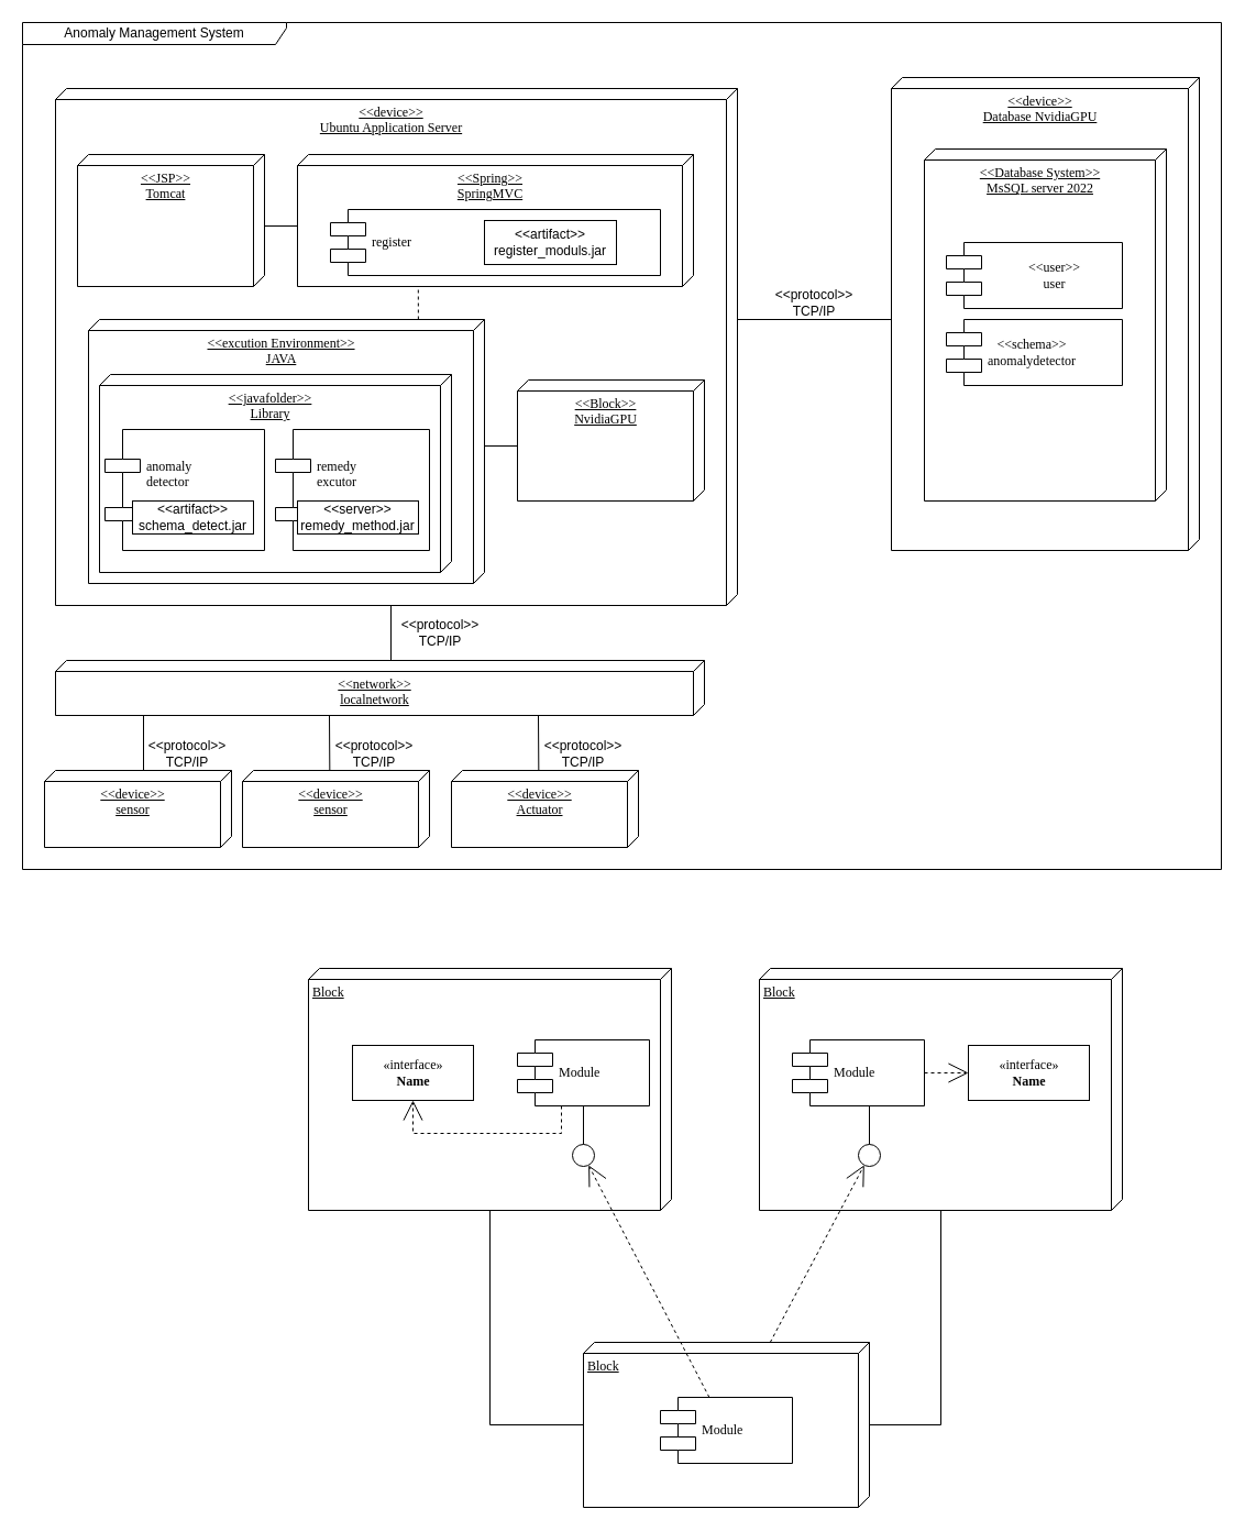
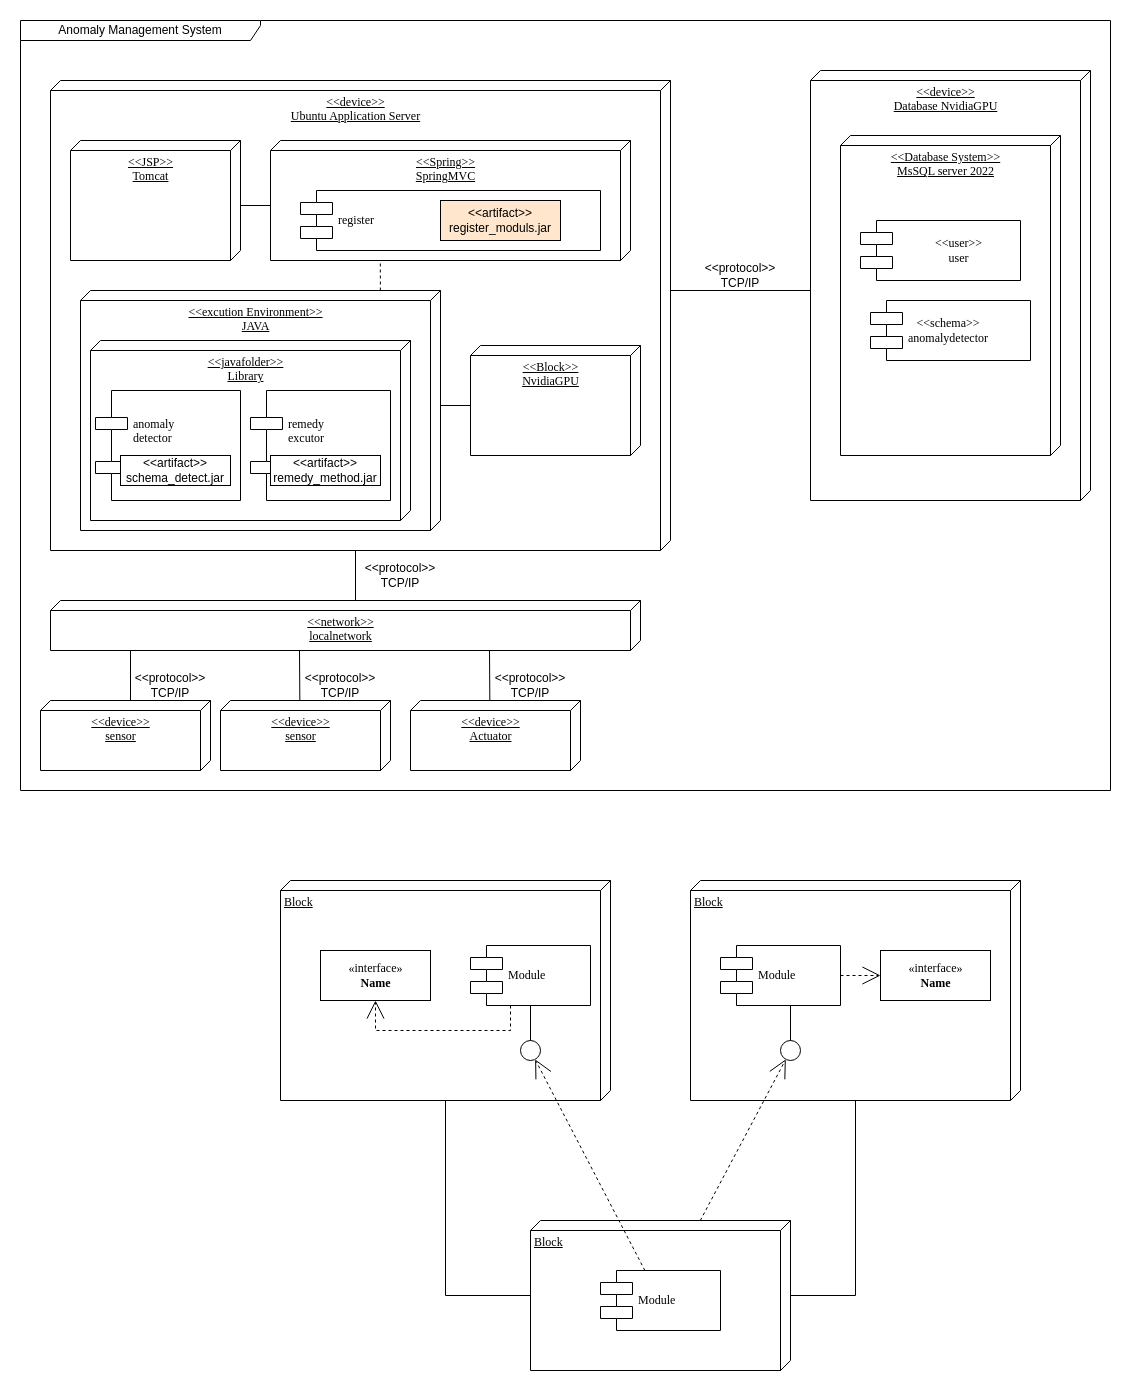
  <mxCell id="0" />
  <mxCell id="1" parent="0" />
  <mxCell id="2" value="Block" style="verticalAlign=top;align=left;spacingTop=8;spacingLeft=2;spacingRight=12;shape=cube;size=10;direction=south;fontStyle=4;html=1;rounded=0;shadow=0;comic=0;labelBackgroundColor=none;strokeWidth=1;fontFamily=Verdana;fontSize=12" parent="1" vertex="1"><mxGeometry x="280" y="880" width="330" height="220" as="geometry" /></mxCell>
  <mxCell id="3" value="Block" style="verticalAlign=top;align=left;spacingTop=8;spacingLeft=2;spacingRight=12;shape=cube;size=10;direction=south;fontStyle=4;html=1;rounded=0;shadow=0;comic=0;labelBackgroundColor=none;strokeWidth=1;fontFamily=Verdana;fontSize=12" parent="1" vertex="1"><mxGeometry x="690" y="880" width="330" height="220" as="geometry" /></mxCell>
  <mxCell id="4" value="Block" style="verticalAlign=top;align=left;spacingTop=8;spacingLeft=2;spacingRight=12;shape=cube;size=10;direction=south;fontStyle=4;html=1;rounded=0;shadow=0;comic=0;labelBackgroundColor=none;strokeWidth=1;fontFamily=Verdana;fontSize=12" parent="1" vertex="1"><mxGeometry x="530" y="1220" width="260" height="150" as="geometry" /></mxCell>
  <mxCell id="5" value="&amp;laquo;interface&amp;raquo;&lt;br&gt;&lt;b&gt;Name&lt;/b&gt;" style="html=1;rounded=0;shadow=0;comic=0;labelBackgroundColor=none;strokeWidth=1;fontFamily=Verdana;fontSize=12;align=center;" parent="1" vertex="1"><mxGeometry x="320" y="950" width="110" height="50" as="geometry" /></mxCell>
  <mxCell id="6" value="Module" style="shape=component;align=left;spacingLeft=36;rounded=0;shadow=0;comic=0;labelBackgroundColor=none;strokeWidth=1;fontFamily=Verdana;fontSize=12;html=1;" parent="1" vertex="1"><mxGeometry x="470" y="945" width="120" height="60" as="geometry" /></mxCell>
  <mxCell id="7" value="" style="ellipse;whiteSpace=wrap;html=1;rounded=0;shadow=0;comic=0;labelBackgroundColor=none;strokeWidth=1;fontFamily=Verdana;fontSize=12;align=center;" parent="1" vertex="1"><mxGeometry x="520" y="1040" width="20" height="20" as="geometry" /></mxCell>
  <mxCell id="8" value="Module" style="shape=component;align=left;spacingLeft=36;rounded=0;shadow=0;comic=0;labelBackgroundColor=none;strokeWidth=1;fontFamily=Verdana;fontSize=12;html=1;" parent="1" vertex="1"><mxGeometry x="720" y="945" width="120" height="60" as="geometry" /></mxCell>
  <mxCell id="9" value="&amp;laquo;interface&amp;raquo;&lt;br&gt;&lt;b&gt;Name&lt;/b&gt;" style="html=1;rounded=0;shadow=0;comic=0;labelBackgroundColor=none;strokeWidth=1;fontFamily=Verdana;fontSize=12;align=center;" parent="1" vertex="1"><mxGeometry x="880" y="950" width="110" height="50" as="geometry" /></mxCell>
  <mxCell id="10" value="" style="ellipse;whiteSpace=wrap;html=1;rounded=0;shadow=0;comic=0;labelBackgroundColor=none;strokeWidth=1;fontFamily=Verdana;fontSize=12;align=center;" parent="1" vertex="1"><mxGeometry x="780" y="1040" width="20" height="20" as="geometry" /></mxCell>
  <mxCell id="11" value="Module" style="shape=component;align=left;spacingLeft=36;rounded=0;shadow=0;comic=0;labelBackgroundColor=none;strokeWidth=1;fontFamily=Verdana;fontSize=12;html=1;" parent="1" vertex="1"><mxGeometry x="600" y="1270" width="120" height="60" as="geometry" /></mxCell>
  <mxCell id="12" style="edgeStyle=none;rounded=0;html=1;dashed=1;labelBackgroundColor=none;startArrow=none;startFill=0;startSize=8;endArrow=open;endFill=0;endSize=16;fontFamily=Verdana;fontSize=12;" parent="1" source="11" target="7" edge="1"><mxGeometry relative="1" as="geometry" /></mxCell>
  <mxCell id="13" style="edgeStyle=none;rounded=0;html=1;dashed=1;labelBackgroundColor=none;startArrow=none;startFill=0;startSize=8;endArrow=open;endFill=0;endSize=16;fontFamily=Verdana;fontSize=12;" parent="1" source="4" target="10" edge="1"><mxGeometry relative="1" as="geometry" /></mxCell>
  <mxCell id="14" style="edgeStyle=elbowEdgeStyle;rounded=0;html=1;labelBackgroundColor=none;startArrow=none;startFill=0;startSize=8;endArrow=none;endFill=0;endSize=16;fontFamily=Verdana;fontSize=12;" parent="1" source="10" target="8" edge="1"><mxGeometry relative="1" as="geometry" /></mxCell>
  <mxCell id="15" style="edgeStyle=elbowEdgeStyle;rounded=0;html=1;labelBackgroundColor=none;startArrow=none;startFill=0;startSize=8;endArrow=none;endFill=0;endSize=16;fontFamily=Verdana;fontSize=12;" parent="1" source="7" target="6" edge="1"><mxGeometry relative="1" as="geometry" /></mxCell>
  <mxCell id="16" style="edgeStyle=orthogonalEdgeStyle;rounded=0;html=1;labelBackgroundColor=none;startArrow=none;startFill=0;startSize=8;endArrow=open;endFill=0;endSize=16;fontFamily=Verdana;fontSize=12;dashed=1;" parent="1" source="6" target="5" edge="1"><mxGeometry relative="1" as="geometry"><Array as="points"><mxPoint x="510" y="1030" /><mxPoint x="375" y="1030" /></Array></mxGeometry></mxCell>
  <mxCell id="17" style="edgeStyle=orthogonalEdgeStyle;rounded=0;html=1;dashed=1;labelBackgroundColor=none;startArrow=none;startFill=0;startSize=8;endArrow=open;endFill=0;endSize=16;fontFamily=Verdana;fontSize=12;" parent="1" source="8" target="9" edge="1"><mxGeometry relative="1" as="geometry" /></mxCell>
  <mxCell id="18" style="edgeStyle=orthogonalEdgeStyle;rounded=0;html=1;labelBackgroundColor=none;startArrow=none;startFill=0;startSize=8;endArrow=none;endFill=0;endSize=16;fontFamily=Verdana;fontSize=12;" parent="1" source="4" target="3" edge="1"><mxGeometry relative="1" as="geometry"><Array as="points"><mxPoint x="855" y="1295" /></Array></mxGeometry></mxCell>
  <mxCell id="19" style="edgeStyle=orthogonalEdgeStyle;rounded=0;html=1;labelBackgroundColor=none;startArrow=none;startFill=0;startSize=8;endArrow=none;endFill=0;endSize=16;fontFamily=Verdana;fontSize=12;" parent="1" source="4" target="2" edge="1"><mxGeometry relative="1" as="geometry"><Array as="points"><mxPoint x="445" y="1295" /></Array></mxGeometry></mxCell>
  <mxCell id="20" value="&amp;lt;&amp;lt;device&amp;gt;&amp;gt; &lt;br&gt;Ubuntu Application Server" style="verticalAlign=top;align=center;spacingTop=8;spacingLeft=2;spacingRight=12;shape=cube;size=10;direction=south;fontStyle=4;html=1;rounded=0;shadow=0;comic=0;labelBackgroundColor=none;strokeWidth=1;fontFamily=Verdana;fontSize=12" vertex="1" parent="1"><mxGeometry x="50" y="80" width="620" height="470" as="geometry" /></mxCell>
  <mxCell id="21" value="Anomaly Management System" style="shape=umlFrame;whiteSpace=wrap;html=1;pointerEvents=0;width=240;height=20;" vertex="1" parent="1"><mxGeometry x="20" y="20" width="1090" height="770" as="geometry" /></mxCell>
  <mxCell id="22" value="&amp;lt;&amp;lt;JSP&amp;gt;&amp;gt;&lt;br&gt;Tomcat" style="verticalAlign=top;align=center;spacingTop=8;spacingLeft=2;spacingRight=12;shape=cube;size=10;direction=south;fontStyle=4;html=1;rounded=0;shadow=0;comic=0;labelBackgroundColor=none;strokeWidth=1;fontFamily=Verdana;fontSize=12" vertex="1" parent="1"><mxGeometry x="70" y="140" width="170" height="120" as="geometry" /></mxCell>
  <mxCell id="23" value="&amp;lt;&amp;lt;device&amp;gt;&amp;gt; &lt;br&gt;Database NvidiaGPU" style="verticalAlign=top;align=center;spacingTop=8;spacingLeft=2;spacingRight=12;shape=cube;size=10;direction=south;fontStyle=4;html=1;rounded=0;shadow=0;comic=0;labelBackgroundColor=none;strokeWidth=1;fontFamily=Verdana;fontSize=12" vertex="1" parent="1"><mxGeometry x="810" y="70" width="280" height="430" as="geometry" /></mxCell>
  <mxCell id="24" value="&amp;lt;&amp;lt;Database System&amp;gt;&amp;gt;&lt;br&gt;MsSQL server 2022" style="verticalAlign=top;align=center;spacingTop=8;spacingLeft=2;spacingRight=12;shape=cube;size=10;direction=south;fontStyle=4;html=1;rounded=0;shadow=0;comic=0;labelBackgroundColor=none;strokeWidth=1;fontFamily=Verdana;fontSize=12" vertex="1" parent="1"><mxGeometry x="840" y="135" width="220" height="320" as="geometry" /></mxCell>
  <mxCell id="25" value="&amp;lt;&amp;lt;Spring&amp;gt;&amp;gt;&lt;br&gt;SpringMVC" style="verticalAlign=top;align=center;spacingTop=8;spacingLeft=2;spacingRight=12;shape=cube;size=10;direction=south;fontStyle=4;html=1;rounded=0;shadow=0;comic=0;labelBackgroundColor=none;strokeWidth=1;fontFamily=Verdana;fontSize=12" vertex="1" parent="1"><mxGeometry x="270" y="140" width="360" height="120" as="geometry" /></mxCell>
  <mxCell id="26" value="" style="endArrow=none;html=1;rounded=0;exitX=0;exitY=0;exitDx=210;exitDy=0;exitPerimeter=0;entryX=0;entryY=0;entryDx=220;entryDy=280;entryPerimeter=0;" edge="1" parent="1" source="20" target="23"><mxGeometry width="50" height="50" relative="1" as="geometry"><mxPoint x="430" y="370" as="sourcePoint" /><mxPoint x="480" y="320" as="targetPoint" /></mxGeometry></mxCell>
  <mxCell id="27" value="&amp;lt;&amp;lt;protocol&amp;gt;&amp;gt;&lt;br&gt;TCP/IP" style="text;html=1;strokeColor=none;fillColor=none;align=center;verticalAlign=middle;whiteSpace=wrap;rounded=0;" vertex="1" parent="1"><mxGeometry x="710" y="260" width="60" height="30" as="geometry" /></mxCell>
  <mxCell id="28" value="&amp;lt;&amp;lt;device&amp;gt;&amp;gt;&lt;br&gt;sensor" style="verticalAlign=top;align=center;spacingTop=8;spacingLeft=2;spacingRight=12;shape=cube;size=10;direction=south;fontStyle=4;html=1;rounded=0;shadow=0;comic=0;labelBackgroundColor=none;strokeWidth=1;fontFamily=Verdana;fontSize=12" vertex="1" parent="1"><mxGeometry x="40" y="700" width="170" height="70" as="geometry" /></mxCell>
  <mxCell id="29" value="&amp;lt;&amp;lt;network&amp;gt;&amp;gt;&lt;br&gt;localnetwork" style="verticalAlign=top;align=center;spacingTop=8;spacingLeft=2;spacingRight=12;shape=cube;size=10;direction=south;fontStyle=4;html=1;rounded=0;shadow=0;comic=0;labelBackgroundColor=none;strokeWidth=1;fontFamily=Verdana;fontSize=12" vertex="1" parent="1"><mxGeometry x="50" y="600" width="590" height="50" as="geometry" /></mxCell>
  <mxCell id="30" value="" style="endArrow=none;html=1;rounded=0;exitX=0;exitY=0;exitDx=0;exitDy=80;exitPerimeter=0;" edge="1" parent="1" source="28"><mxGeometry width="50" height="50" relative="1" as="geometry"><mxPoint x="660" y="390" as="sourcePoint" /><mxPoint x="130" y="650" as="targetPoint" /></mxGeometry></mxCell>
  <mxCell id="31" value="" style="endArrow=none;html=1;rounded=0;exitX=0;exitY=0;exitDx=0;exitDy=80;exitPerimeter=0;" edge="1" parent="1"><mxGeometry width="50" height="50" relative="1" as="geometry"><mxPoint x="299.33" y="700" as="sourcePoint" /><mxPoint x="299" y="650" as="targetPoint" /></mxGeometry></mxCell>
  <mxCell id="32" value="&amp;lt;&amp;lt;protocol&amp;gt;&amp;gt;&lt;br&gt;TCP/IP" style="text;html=1;strokeColor=none;fillColor=none;align=center;verticalAlign=middle;whiteSpace=wrap;rounded=0;" vertex="1" parent="1"><mxGeometry x="310" y="670" width="60" height="30" as="geometry" /></mxCell>
  <mxCell id="33" value="&amp;lt;&amp;lt;protocol&amp;gt;&amp;gt;&lt;br&gt;TCP/IP" style="text;html=1;strokeColor=none;fillColor=none;align=center;verticalAlign=middle;whiteSpace=wrap;rounded=0;" vertex="1" parent="1"><mxGeometry x="140" y="670" width="60" height="30" as="geometry" /></mxCell>
  <mxCell id="34" value="register" style="shape=component;align=left;spacingLeft=36;rounded=0;shadow=0;comic=0;labelBackgroundColor=none;strokeWidth=1;fontFamily=Verdana;fontSize=12;html=1;" vertex="1" parent="1"><mxGeometry x="300" y="190" width="300" height="60" as="geometry" /></mxCell>
  <mxCell id="35" value="&amp;lt;&amp;lt;device&amp;gt;&amp;gt;&lt;br&gt;sensor" style="verticalAlign=top;align=center;spacingTop=8;spacingLeft=2;spacingRight=12;shape=cube;size=10;direction=south;fontStyle=4;html=1;rounded=0;shadow=0;comic=0;labelBackgroundColor=none;strokeWidth=1;fontFamily=Verdana;fontSize=12" vertex="1" parent="1"><mxGeometry x="220" y="700" width="170" height="70" as="geometry" /></mxCell>
  <mxCell id="36" value="" style="endArrow=none;html=1;rounded=0;entryX=0;entryY=0;entryDx=470.0;entryDy=315;entryPerimeter=0;" edge="1" parent="1" target="20"><mxGeometry width="50" height="50" relative="1" as="geometry"><mxPoint x="355" y="600" as="sourcePoint" /><mxPoint x="350" y="560" as="targetPoint" /><Array as="points" /></mxGeometry></mxCell>
  <mxCell id="37" value="&amp;lt;&amp;lt;Block&amp;gt;&amp;gt;&lt;br&gt;NvidiaGPU" style="verticalAlign=top;align=center;spacingTop=8;spacingLeft=2;spacingRight=12;shape=cube;size=10;direction=south;fontStyle=4;html=1;rounded=0;shadow=0;comic=0;labelBackgroundColor=none;strokeWidth=1;fontFamily=Verdana;fontSize=12" vertex="1" parent="1"><mxGeometry x="470" y="345" width="170" height="110" as="geometry" /></mxCell>
  <mxCell id="38" value="&amp;lt;&amp;lt;excution Environment&amp;gt;&amp;gt;&lt;br&gt;JAVA" style="verticalAlign=top;align=center;spacingTop=8;spacingLeft=2;spacingRight=12;shape=cube;size=10;direction=south;fontStyle=4;html=1;rounded=0;shadow=0;comic=0;labelBackgroundColor=none;strokeWidth=1;fontFamily=Verdana;fontSize=12" vertex="1" parent="1"><mxGeometry x="80" y="290" width="360" height="240" as="geometry" /></mxCell>
  <mxCell id="39" value="&amp;lt;&amp;lt;javafolder&amp;gt;&amp;gt;&lt;br&gt;Library" style="verticalAlign=top;align=center;spacingTop=8;spacingLeft=2;spacingRight=12;shape=cube;size=10;direction=south;fontStyle=4;html=1;rounded=0;shadow=0;comic=0;labelBackgroundColor=none;strokeWidth=1;fontFamily=Verdana;fontSize=12" vertex="1" parent="1"><mxGeometry x="90" y="340" width="320" height="180" as="geometry" /></mxCell>
  <mxCell id="40" value="anomaly&lt;br&gt;detector&lt;br&gt;&lt;br&gt;&lt;br&gt;" style="shape=component;align=left;spacingLeft=36;rounded=0;shadow=0;comic=0;labelBackgroundColor=none;strokeWidth=1;fontFamily=Verdana;fontSize=12;html=1;" vertex="1" parent="1"><mxGeometry x="95" y="390" width="145" height="110" as="geometry" /></mxCell>
  <mxCell id="41" value="remedy &lt;br&gt;excutor&lt;br&gt;&lt;br&gt;&lt;br&gt;" style="shape=component;align=left;spacingLeft=36;rounded=0;shadow=0;comic=0;labelBackgroundColor=none;strokeWidth=1;fontFamily=Verdana;fontSize=12;html=1;" vertex="1" parent="1"><mxGeometry x="250" y="390" width="140" height="110" as="geometry" /></mxCell>
  <mxCell id="42" value="&amp;lt;&amp;lt;user&amp;gt;&amp;gt;&lt;br&gt;user" style="shape=component;align=center;spacingLeft=36;rounded=0;shadow=0;comic=0;labelBackgroundColor=none;strokeWidth=1;fontFamily=Verdana;fontSize=12;html=1;" vertex="1" parent="1"><mxGeometry x="860" y="220" width="160" height="60" as="geometry" /></mxCell>
- <mxCell id="43" value="&lt;div style=&quot;text-align: center;&quot;&gt;&lt;span style=&quot;background-color: initial;&quot;&gt;&amp;lt;&amp;lt;schema&amp;gt;&amp;gt;&lt;/span&gt;&lt;/div&gt;anomalydetector&lt;br&gt;" style="shape=component;align=left;spacingLeft=36;rounded=0;shadow=0;comic=0;labelBackgroundColor=none;strokeWidth=1;fontFamily=Verdana;fontSize=12;html=1;" vertex="1" parent="1"><mxGeometry x="860" y="290" width="160" height="60" as="geometry" /></mxCell>
+ <mxCell id="43" value="&lt;div style=&quot;text-align: center;&quot;&gt;&lt;span style=&quot;background-color: initial;&quot;&gt;&amp;lt;&amp;lt;schema&amp;gt;&amp;gt;&lt;/span&gt;&lt;/div&gt;anomalydetector&lt;br&gt;" style="shape=component;align=left;spacingLeft=36;rounded=0;shadow=0;comic=0;labelBackgroundColor=none;strokeWidth=1;fontFamily=Verdana;fontSize=12;html=1;" vertex="1" parent="1"><mxGeometry x="870" y="300" width="160" height="60" as="geometry" /></mxCell>
  <mxCell id="44" value="" style="endArrow=none;html=1;rounded=0;exitX=0;exitY=0;exitDx=0;exitDy=80;exitPerimeter=0;" edge="1" parent="1"><mxGeometry width="50" height="50" relative="1" as="geometry"><mxPoint x="489.33" y="700" as="sourcePoint" /><mxPoint x="489" y="650" as="targetPoint" /></mxGeometry></mxCell>
  <mxCell id="45" value="&amp;lt;&amp;lt;protocol&amp;gt;&amp;gt;&lt;br&gt;TCP/IP" style="text;html=1;strokeColor=none;fillColor=none;align=center;verticalAlign=middle;whiteSpace=wrap;rounded=0;" vertex="1" parent="1"><mxGeometry x="500" y="670" width="60" height="30" as="geometry" /></mxCell>
  <mxCell id="46" value="&amp;lt;&amp;lt;device&amp;gt;&amp;gt;&lt;br&gt;Actuator" style="verticalAlign=top;align=center;spacingTop=8;spacingLeft=2;spacingRight=12;shape=cube;size=10;direction=south;fontStyle=4;html=1;rounded=0;shadow=0;comic=0;labelBackgroundColor=none;strokeWidth=1;fontFamily=Verdana;fontSize=12" vertex="1" parent="1"><mxGeometry x="410" y="700" width="170" height="70" as="geometry" /></mxCell>
  <mxCell id="47" value="" style="endArrow=none;html=1;rounded=0;entryX=0;entryY=0;entryDx=60;entryDy=170;entryPerimeter=0;" edge="1" parent="1" target="37"><mxGeometry width="50" height="50" relative="1" as="geometry"><mxPoint x="440" y="405" as="sourcePoint" /><mxPoint x="820" y="300" as="targetPoint" /></mxGeometry></mxCell>
  <mxCell id="48" value="" style="endArrow=none;html=1;rounded=0;entryX=0;entryY=0;entryDx=65;entryDy=360;entryPerimeter=0;" edge="1" parent="1" target="25"><mxGeometry width="50" height="50" relative="1" as="geometry"><mxPoint x="240" y="205" as="sourcePoint" /><mxPoint x="480" y="400" as="targetPoint" /></mxGeometry></mxCell>
  <mxCell id="49" value="" style="endArrow=none;html=1;rounded=0;entryX=1.007;entryY=0.695;entryDx=0;entryDy=0;entryPerimeter=0;exitX=0;exitY=0.167;exitDx=0;exitDy=0;exitPerimeter=0;dashed=1;" edge="1" parent="1" source="38" target="25"><mxGeometry width="50" height="50" relative="1" as="geometry"><mxPoint x="350" y="290" as="sourcePoint" /><mxPoint x="275" y="206" as="targetPoint" /></mxGeometry></mxCell>
- <mxCell id="50" value="&amp;lt;&amp;lt;artifact&amp;gt;&amp;gt;&lt;br&gt;register_moduls.jar" style="rounded=0;whiteSpace=wrap;html=1;" vertex="1" parent="1"><mxGeometry x="440" y="200" width="120" height="40" as="geometry" /></mxCell>
+ <mxCell id="50" value="&amp;lt;&amp;lt;artifact&amp;gt;&amp;gt;&lt;br&gt;register_moduls.jar" style="rounded=0;whiteSpace=wrap;html=1;fillColor=#ffe6cc;" vertex="1" parent="1"><mxGeometry x="440" y="200" width="120" height="40" as="geometry" /></mxCell>
  <mxCell id="51" value="&amp;lt;&amp;lt;protocol&amp;gt;&amp;gt;&lt;br&gt;TCP/IP" style="text;html=1;strokeColor=none;fillColor=none;align=center;verticalAlign=middle;whiteSpace=wrap;rounded=0;" vertex="1" parent="1"><mxGeometry x="370" y="560" width="60" height="30" as="geometry" /></mxCell>
- <mxCell id="52" value="&amp;lt;&amp;lt;server&amp;gt;&amp;gt;&lt;br&gt;remedy_method.jar" style="rounded=0;whiteSpace=wrap;html=1;" vertex="1" parent="1"><mxGeometry x="270" y="455" width="110" height="30" as="geometry" /></mxCell>
+ <mxCell id="52" value="&amp;lt;&amp;lt;artifact&amp;gt;&amp;gt;&lt;br&gt;remedy_method.jar" style="rounded=0;whiteSpace=wrap;html=1;" vertex="1" parent="1"><mxGeometry x="270" y="455" width="110" height="30" as="geometry" /></mxCell>
  <mxCell id="53" value="&amp;lt;&amp;lt;artifact&amp;gt;&amp;gt;&lt;br&gt;schema_detect.jar" style="rounded=0;whiteSpace=wrap;html=1;" vertex="1" parent="1"><mxGeometry x="120" y="455" width="110" height="30" as="geometry" /></mxCell>
